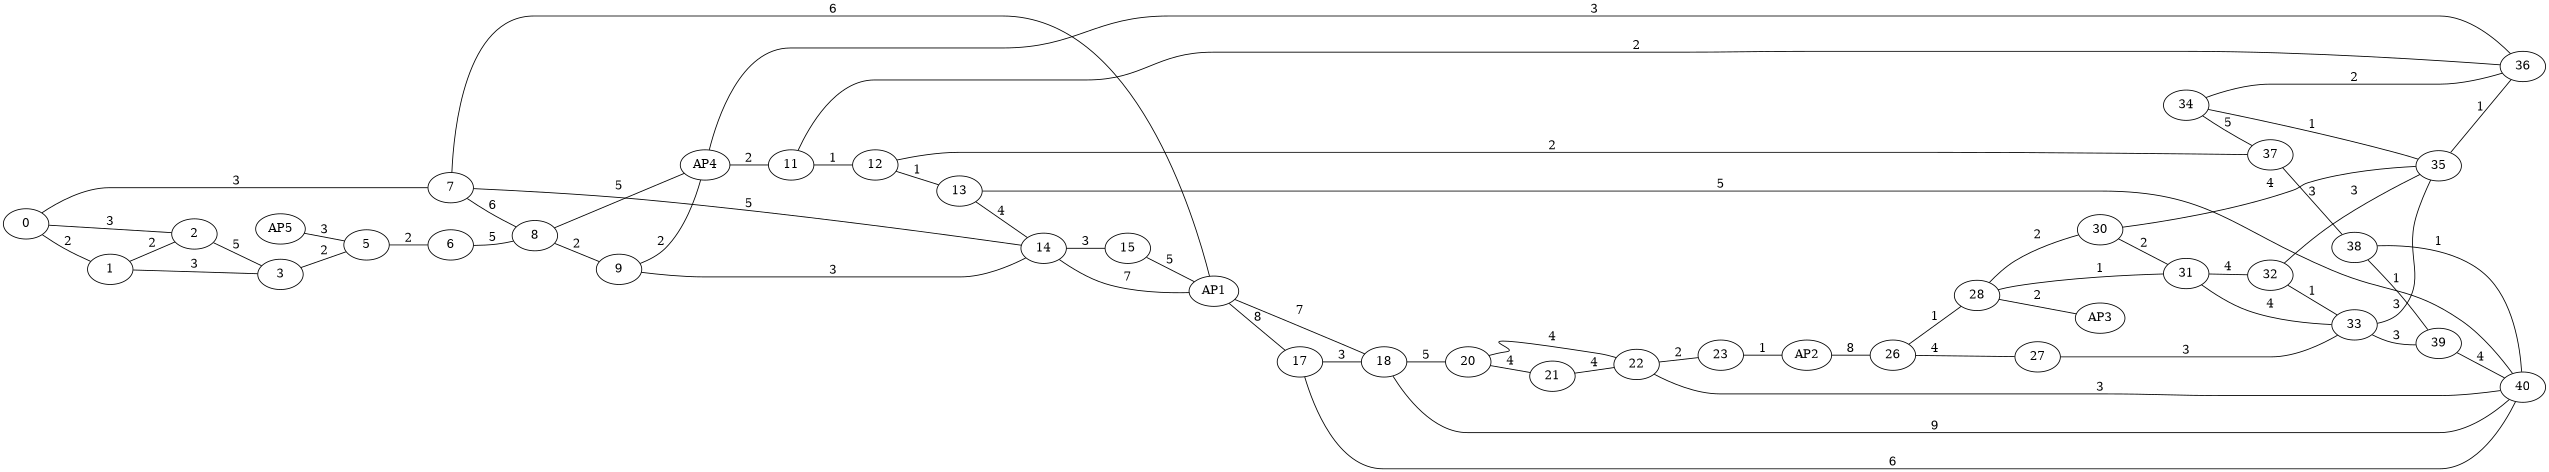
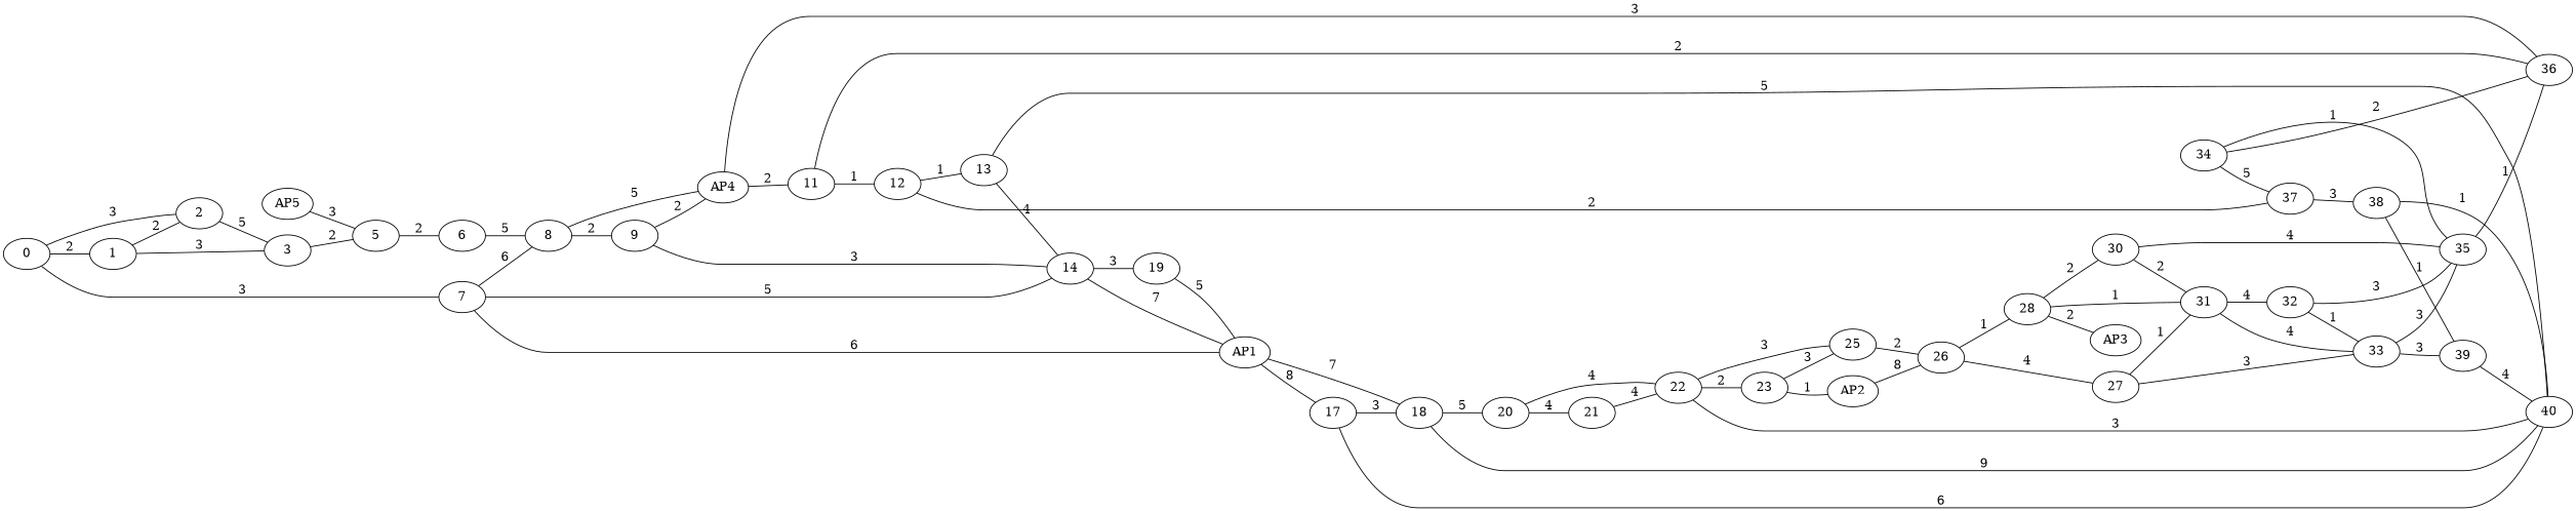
  graph {
    rankdir=LR
    "﻿0"
    1
    2
    7
    3
    8
    14
    AP1
    5
    9
    AP4
-   15
+   15 [label=19]
    17
    18
    6
    AP5
    11
    36
    40
    20
    12
    13
    37
    38
    39
    21
    22
    23
+   25
    AP2
    26
    27
    28
    31
    33
    AP3
    30
    32
    35
    34
    "﻿0" -- 1 [label=2]
    "﻿0" -- 2 [label=3]
    "﻿0" -- 7 [label=3]
    1 -- 2 [label=2]
    1 -- 3 [label=3]
    2 -- 3 [label=5]
    7 -- 8 [label=6]
    7 -- 14 [label=5]
    7 -- AP1 [label=6]
    3 -- 5 [label=2]
    8 -- 9 [label=2]
    8 -- AP4 [label=5]
    14 -- AP1 [label=7]
    14 -- 15 [label=3]
    AP1 -- 17 [label=8]
    AP1 -- 18 [label=7]
    5 -- 6 [label=2]
    9 -- 14 [label=3]
    9 -- AP4 [label=2]
    AP4 -- 11 [label=2]
    AP4 -- 36 [label=3]
    15 -- AP1 [label=5]
    17 -- 18 [label=3]
    17 -- 40 [label=6]
    18 -- 40 [label=9]
    18 -- 20 [label=5]
    6 -- 8 [label=5]
    AP5 -- 5 [label=3]
    11 -- 36 [label=2]
    11 -- 12 [label=1]
    20 -- 21 [label=4]
    20 -- 22 [label=4]
    12 -- 13 [label=1]
    12 -- 37 [label=2]
    13 -- 14 [label=4]
    13 -- 40 [label=5]
    37 -- 38 [label=3]
    38 -- 40 [label=1]
    38 -- 39 [label=1]
    39 -- 40 [label=4]
    21 -- 22 [label=4]
    22 -- 40 [label=3]
    22 -- 23 [label=2]
+   22 -- 25 [label=3]
+   23 -- 25 [label=3]
    23 -- AP2 [label=1]
+   25 -- 26 [label=2]
    AP2 -- 26 [label=8]
    26 -- 27 [label=4]
    26 -- 28 [label=1]
+   27 -- 31 [label=1]
    27 -- 33 [label=3]
    28 -- 31 [label=1]
    28 -- AP3 [label=2]
    28 -- 30 [label=2]
    31 -- 33 [label=4]
    31 -- 32 [label=4]
    33 -- 39 [label=3]
    33 -- 35 [label=3]
    30 -- 31 [label=2]
    30 -- 35 [label=4]
    32 -- 33 [label=1]
    32 -- 35 [label=3]
    35 -- 36 [label=1]
    34 -- 36 [label=2]
    34 -- 37 [label=5]
    34 -- 35 [label=1]
  }
